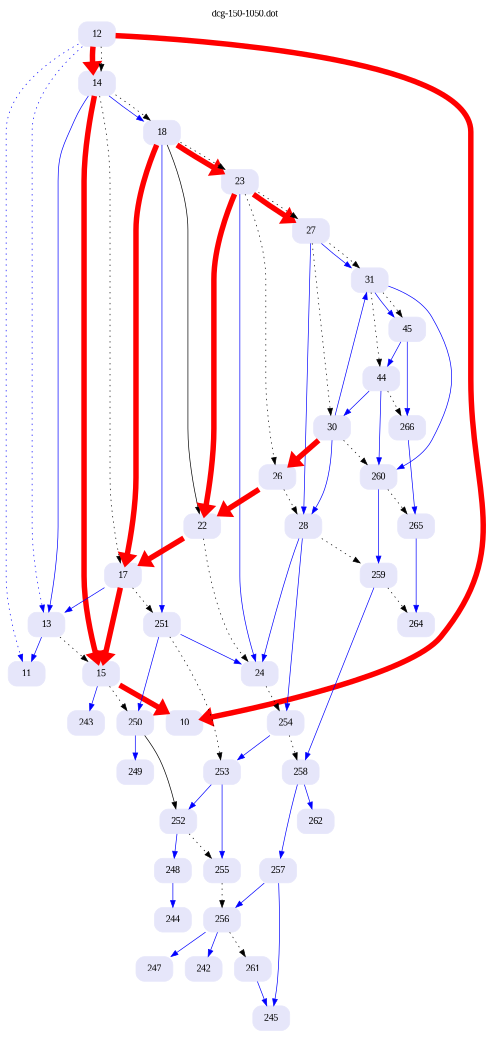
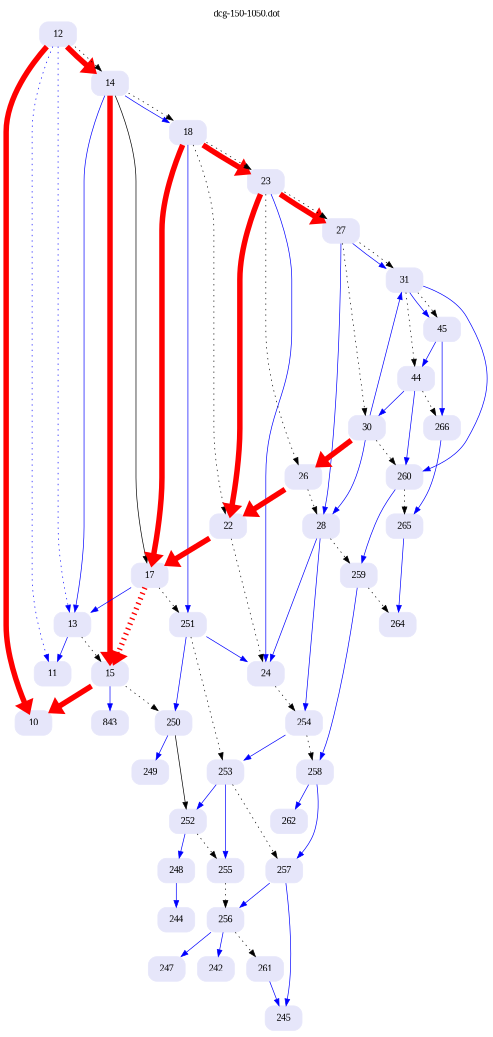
  digraph {
    fontname="Liberation Serif"
    label="dcg-150-1050.dot"
    labelloc=t
    node [color=lavender fontname="Liberation Serif" shape=box style="rounded,filled"]
    edge [color=blue fontname="Liberation Serif" penwidth=1]
    n1 [label=12]
    n2 [label=11]
    n3 [label=10]
    n4 [label=14]
    n5 [label=13]
    n6 [label=15]
    n7 [label=18]
    n8 [label=17]
    n9 [label=250]
-   n10 [label=243]
+   n10 [label=843]
    n11 [label=251]
    n12 [label=23]
    n13 [label=22]
    n14 [label=252]
    n15 [label=249]
    n16 [label=253]
    n17 [label=24]
    n18 [label=27]
    n19 [label=26]
    n20 [label=257]
    n21 [label=255]
    n22 [label=254]
    n23 [label=28]
    n24 [label=31]
    n25 [label=30]
    n26 [label=258]
    n27 [label=259]
    n28 [label=260]
    n29 [label=45]
    n30 [label=44]
    n31 [label=264]
    n32 [label=265]
    n33 [label=266]
    n34 [label=262]
    n35 [label=256]
    n36 [label=245]
    n37 [label=261]
    n38 [label=247]
    n39 [label=242]
    n40 [label=248]
    n41 [label=244]
    n1 -> n2 [style=dotted]
    n1 -> n3 [color=red penwidth=8]
    n1 -> n4 [color=red penwidth=8]
    n1 -> n4 [style=dotted color="" penwidth=""]
    n1 -> n5 [style=dotted penwidth=""]
    n4 -> n5
    n4 -> n6 [color=red penwidth=8]
    n4 -> n7
    n4 -> n7 [style=dotted color="" penwidth=""]
-   n4 -> n8 [style=dotted color="" penwidth=""]
+   n4 -> n8 [style=solid color="" penwidth=""]
    n5 -> n2
    n5 -> n6 [style=dotted color="" penwidth=""]
    n6 -> n3 [color=red penwidth=8]
    n6 -> n9 [style=dotted color="" penwidth=""]
    n6 -> n10
    n7 -> n8 [color=red penwidth=8]
    n7 -> n11
    n7 -> n12 [color=red penwidth=8]
    n7 -> n12 [style=dotted color="" penwidth=""]
-   n7 -> n13 [style=solid color="" penwidth=""]
+   n7 -> n13 [style=dotted color="" penwidth=""]
    n8 -> n5
-   n8 -> n6 [color=red penwidth=8]
+   n8 -> n6 [color=red penwidth=8 style=dotted]
    n8 -> n11 [style=dotted color="" penwidth=""]
    n9 -> n14 [style=solid color="" penwidth=""]
    n9 -> n15
    n11 -> n9
    n11 -> n16 [style=dotted color="" penwidth=""]
    n11 -> n17
    n12 -> n13 [color=red penwidth=8]
    n12 -> n17
    n12 -> n18 [color=red penwidth=8]
    n12 -> n18 [style=dotted color="" penwidth=""]
    n12 -> n19 [style=dotted color="" penwidth=""]
    n13 -> n8 [color=red penwidth=8]
    n13 -> n17 [style=dotted color="" penwidth=""]
    n14 -> n21 [style=dotted color="" penwidth=""]
    n14 -> n40
    n16 -> n14
+   n16 -> n20 [style=dotted color="" penwidth=""]
    n16 -> n21
    n17 -> n22 [style=dotted color="" penwidth=""]
    n18 -> n23
    n18 -> n24
    n18 -> n24 [style=dotted color="" penwidth=""]
    n18 -> n25 [style=dotted color="" penwidth=""]
    n19 -> n13 [color=red penwidth=8]
    n19 -> n23 [style=dotted color="" penwidth=""]
    n20 -> n35
    n20 -> n36
    n21 -> n35 [style=dotted color="" penwidth=""]
    n22 -> n16
    n22 -> n26 [style=dotted color="" penwidth=""]
    n23 -> n17
    n23 -> n22
    n23 -> n27 [style=dotted color="" penwidth=""]
    n24 -> n28
    n24 -> n29
    n24 -> n29 [style=dotted color="" penwidth=""]
    n24 -> n30 [style=dotted color="" penwidth=""]
    n25 -> n19 [color=red penwidth=8]
    n25 -> n23
    n25 -> n24
    n25 -> n28 [style=dotted color="" penwidth=""]
    n26 -> n20
    n26 -> n34
    n27 -> n26
    n27 -> n31 [style=dotted color="" penwidth=""]
    n28 -> n27
    n28 -> n32 [style=dotted color="" penwidth=""]
    n29 -> n30
    n29 -> n33
    n30 -> n25
    n30 -> n28
    n30 -> n33 [style=dotted color="" penwidth=""]
    n32 -> n31
    n33 -> n32
    n35 -> n37 [style=dotted color="" penwidth=""]
    n35 -> n38
    n35 -> n39
    n37 -> n36
    n40 -> n41
  }
